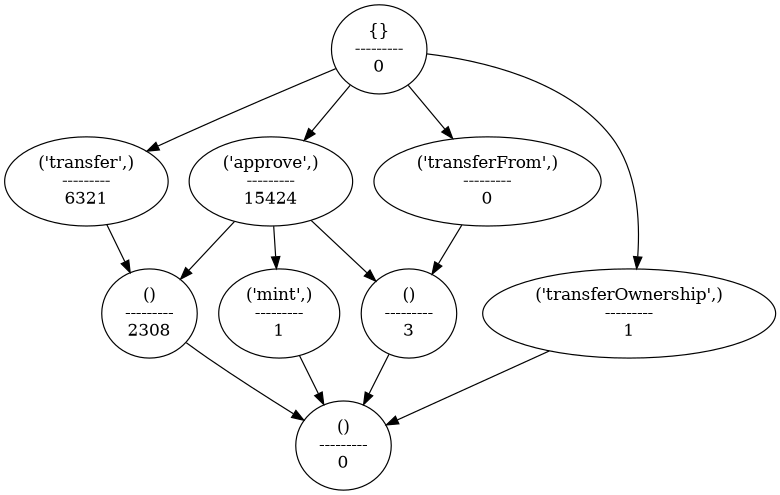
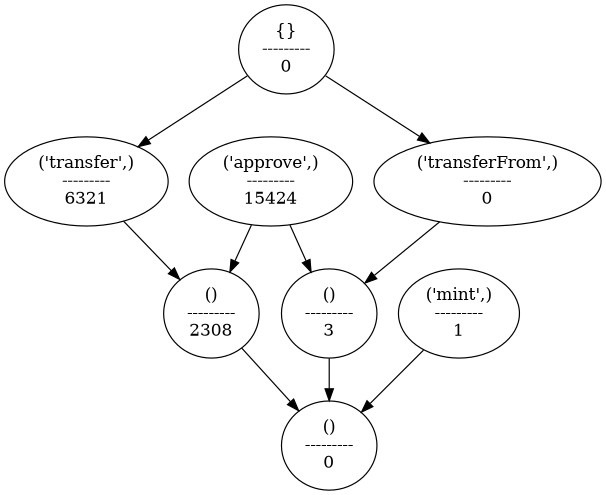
  strict digraph {
    "{}\n---------\n0"
    "('approve',)\n---------\n15424"
    "('transfer',)\n---------\n6321"
    "('transferFrom',)\n---------\n0"
-   "('transferOwnership',)\n---------\n1"
    "()\n---------\n2308"
    "()\n---------\n3"
    "('mint',)\n---------\n1"
    "()\n---------\n0"
-   "{}\n---------\n0" -> "('approve',)\n---------\n15424"
    "{}\n---------\n0" -> "('transfer',)\n---------\n6321"
    "{}\n---------\n0" -> "('transferFrom',)\n---------\n0"
-   "{}\n---------\n0" -> "('transferOwnership',)\n---------\n1"
    "('approve',)\n---------\n15424" -> "()\n---------\n2308"
    "('approve',)\n---------\n15424" -> "()\n---------\n3"
-   "('approve',)\n---------\n15424" -> "('mint',)\n---------\n1"
    "('transfer',)\n---------\n6321" -> "()\n---------\n2308"
    "('transferFrom',)\n---------\n0" -> "()\n---------\n3"
-   "('transferOwnership',)\n---------\n1" -> "()\n---------\n0"
    "()\n---------\n2308" -> "()\n---------\n0"
    "()\n---------\n3" -> "()\n---------\n0"
    "('mint',)\n---------\n1" -> "()\n---------\n0"
  }
